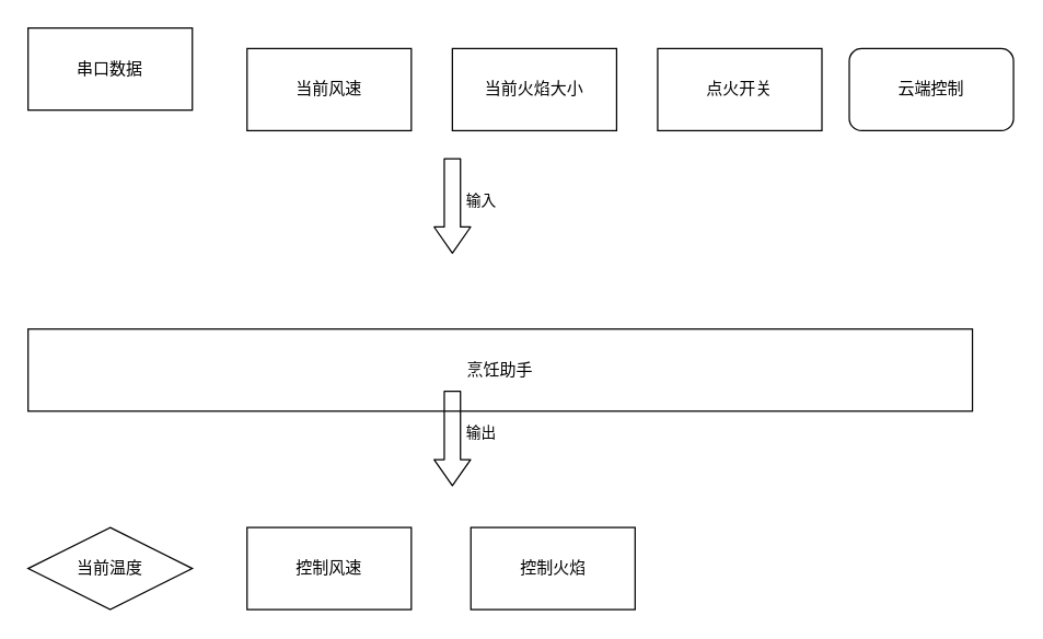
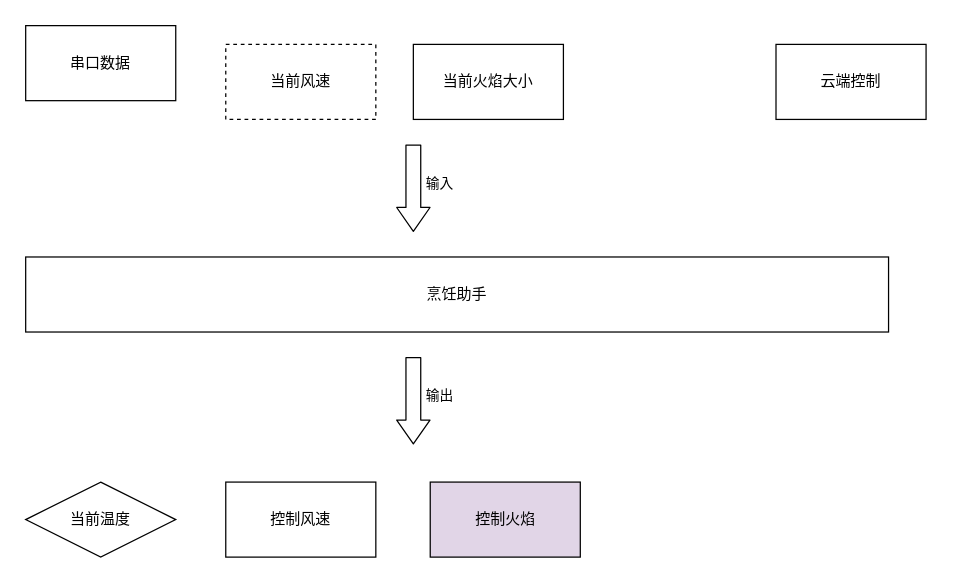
  <mxCell id="0" />
  <mxCell id="1" parent="0" />
- <mxCell id="2" value="烹饪助手" style="rounded=0;whiteSpace=wrap;html=1;" parent="1" vertex="1"><mxGeometry x="20" y="240" width="690" height="60" as="geometry" /></mxCell>
+ <mxCell id="2" value="烹饪助手" style="rounded=0;whiteSpace=wrap;html=1;" parent="1" vertex="1"><mxGeometry x="20" y="205" width="690" height="60" as="geometry" /></mxCell>
  <mxCell id="3" value="串口数据" style="rounded=0;whiteSpace=wrap;html=1;" parent="1" vertex="1"><mxGeometry x="20" y="20" width="120" height="60" as="geometry" /></mxCell>
- <mxCell id="4" value="当前风速" style="rounded=0;whiteSpace=wrap;html=1;" parent="1" vertex="1"><mxGeometry x="180" y="35" width="120" height="60" as="geometry" /></mxCell>
+ <mxCell id="4" value="当前风速" style="rounded=0;whiteSpace=wrap;html=1;dashed=1;" parent="1" vertex="1"><mxGeometry x="180" y="35" width="120" height="60" as="geometry" /></mxCell>
  <mxCell id="5" value="当前火焰大小" style="rounded=0;whiteSpace=wrap;html=1;" parent="1" vertex="1"><mxGeometry x="330" y="35" width="120" height="60" as="geometry" /></mxCell>
- <mxCell id="6" value="云端控制" style="whiteSpace=wrap;html=1;rounded=1;" parent="1" vertex="1"><mxGeometry x="620" y="35" width="120" height="60" as="geometry" /></mxCell>
+ <mxCell id="6" value="云端控制" style="rounded=0;whiteSpace=wrap;html=1;" parent="1" vertex="1"><mxGeometry x="620" y="35" width="120" height="60" as="geometry" /></mxCell>
  <mxCell id="7" value="当前温度" style="rhombus;whiteSpace=wrap;html=1;" parent="1" vertex="1"><mxGeometry x="20" y="385" width="120" height="60" as="geometry" /></mxCell>
  <mxCell id="8" value="" style="shape=flexArrow;endArrow=classic;html=1;width=11.818;endSize=6.027;endWidth=13.802;" parent="1" edge="1"><mxGeometry width="50" height="50" relative="1" as="geometry"><mxPoint x="330" y="115" as="sourcePoint" /><mxPoint x="330" y="185" as="targetPoint" /></mxGeometry></mxCell>
  <mxCell id="9" value="输入" style="edgeLabel;html=1;align=center;verticalAlign=middle;resizable=0;points=[];" parent="8" vertex="1" connectable="0"><mxGeometry x="-0.577" y="6" relative="1" as="geometry"><mxPoint x="14" y="15" as="offset" /></mxGeometry></mxCell>
  <mxCell id="10" value="" style="shape=flexArrow;endArrow=classic;html=1;width=11.818;endSize=6.027;endWidth=13.802;" parent="1" edge="1"><mxGeometry width="50" height="50" relative="1" as="geometry"><mxPoint x="330" y="285" as="sourcePoint" /><mxPoint x="330" y="355" as="targetPoint" /></mxGeometry></mxCell>
  <mxCell id="11" value="输出" style="edgeLabel;html=1;align=center;verticalAlign=middle;resizable=0;points=[];" parent="10" vertex="1" connectable="0"><mxGeometry x="-0.343" y="6" relative="1" as="geometry"><mxPoint x="14" y="7" as="offset" /></mxGeometry></mxCell>
  <mxCell id="12" value="控制风速" style="rounded=0;whiteSpace=wrap;html=1;" parent="1" vertex="1"><mxGeometry x="180" y="385" width="120" height="60" as="geometry" /></mxCell>
- <mxCell id="13" value="控制火焰" style="rounded=0;whiteSpace=wrap;html=1;" parent="1" vertex="1"><mxGeometry x="343.5" y="385" width="120" height="60" as="geometry" /></mxCell>
- <mxCell id="14" value="点火开关" style="rounded=0;whiteSpace=wrap;html=1;" vertex="1" parent="1"><mxGeometry x="480" y="35" width="120" height="60" as="geometry" /></mxCell>
+ <mxCell id="13" value="控制火焰" style="rounded=0;whiteSpace=wrap;html=1;fillColor=#e1d5e7;" parent="1" vertex="1"><mxGeometry x="343.5" y="385" width="120" height="60" as="geometry" /></mxCell>
